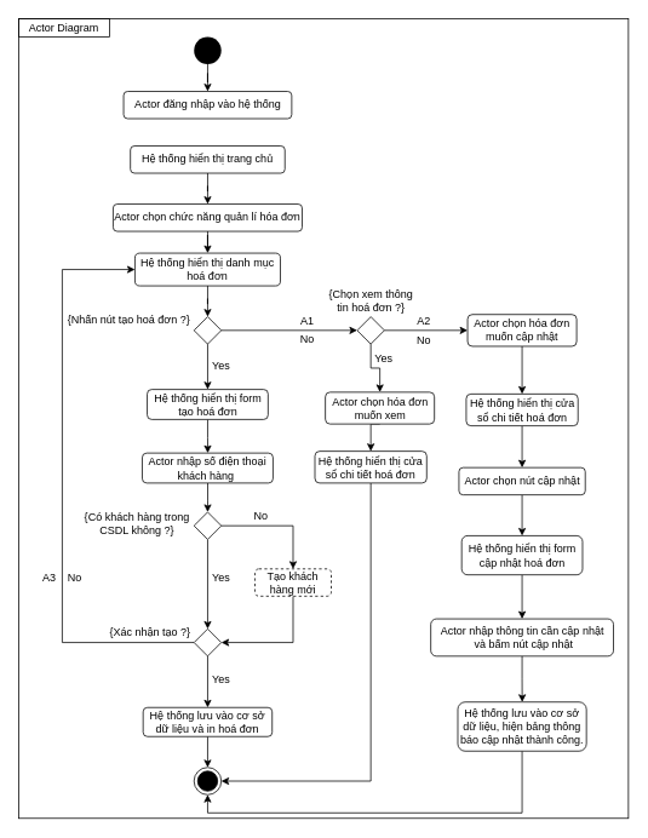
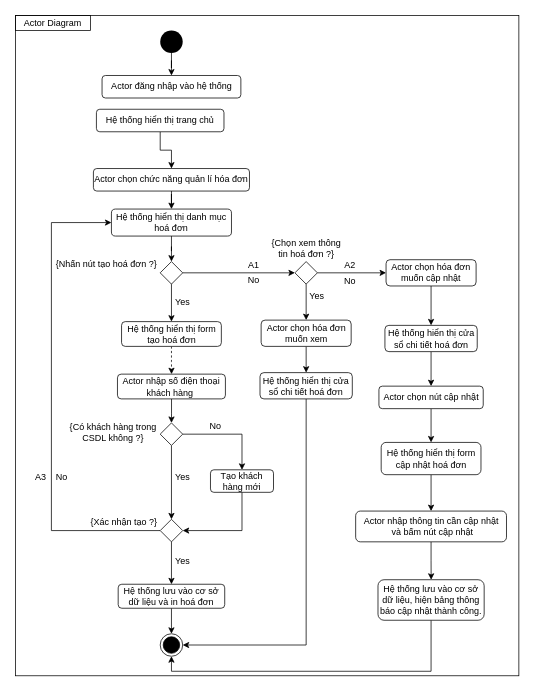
  <mxCell id="0" />
  <mxCell id="1" parent="0" />
  <mxCell id="2" style="edgeStyle=orthogonalEdgeStyle;rounded=0;orthogonalLoop=1;jettySize=auto;html=1;entryX=0.5;entryY=0;entryDx=0;entryDy=0;" parent="1" source="3" target="4" edge="1"><mxGeometry relative="1" as="geometry" /></mxCell>
  <mxCell id="3" value="" style="ellipse;fillColor=#000000;strokeColor=none;" parent="1" vertex="1"><mxGeometry x="213" y="40" width="30" height="30" as="geometry" /></mxCell>
  <mxCell id="4" value="Actor đăng nhập vào hệ thống" style="rounded=1;whiteSpace=wrap;html=1;fillColor=#FFFFFF;" parent="1" vertex="1"><mxGeometry x="135.5" y="100" width="185" height="30" as="geometry" /></mxCell>
  <mxCell id="5" value="" style="edgeStyle=orthogonalEdgeStyle;rounded=0;orthogonalLoop=1;jettySize=auto;html=1;" parent="1" source="6" target="8" edge="1"><mxGeometry relative="1" as="geometry" /></mxCell>
- <mxCell id="6" value="Hệ thống hiển thị trang chủ" style="rounded=1;whiteSpace=wrap;html=1;fillColor=#FFFFFF;" parent="1" vertex="1"><mxGeometry x="143" y="160" width="170" height="30" as="geometry" /></mxCell>
+ <mxCell id="6" value="Hệ thống hiển thị trang chủ" style="rounded=1;whiteSpace=wrap;html=1;fillColor=#FFFFFF;" parent="1" vertex="1"><mxGeometry x="128" y="145" width="170" height="30" as="geometry" /></mxCell>
  <mxCell id="7" value="" style="edgeStyle=orthogonalEdgeStyle;rounded=0;orthogonalLoop=1;jettySize=auto;html=1;" parent="1" source="8" target="10" edge="1"><mxGeometry relative="1" as="geometry" /></mxCell>
  <mxCell id="8" value="Actor chọn chức năng quản lí hóa đơn" style="rounded=1;whiteSpace=wrap;html=1;fillColor=#FFFFFF;" parent="1" vertex="1"><mxGeometry x="124" y="224" width="207.99" height="30" as="geometry" /></mxCell>
  <mxCell id="9" value="" style="edgeStyle=orthogonalEdgeStyle;rounded=0;orthogonalLoop=1;jettySize=auto;html=1;" parent="1" source="10" target="13" edge="1"><mxGeometry relative="1" as="geometry" /></mxCell>
  <mxCell id="10" value="Hệ thống hiển thị danh mục hoá đơn" style="rounded=1;whiteSpace=wrap;html=1;" parent="1" vertex="1"><mxGeometry x="148" y="278" width="160" height="36" as="geometry" /></mxCell>
  <mxCell id="11" value="" style="edgeStyle=orthogonalEdgeStyle;rounded=0;orthogonalLoop=1;jettySize=auto;html=1;" parent="1" source="13" target="16" edge="1"><mxGeometry relative="1" as="geometry" /></mxCell>
  <mxCell id="12" value="" style="edgeStyle=orthogonalEdgeStyle;rounded=0;orthogonalLoop=1;jettySize=auto;html=1;" parent="1" source="13" target="24" edge="1"><mxGeometry relative="1" as="geometry" /></mxCell>
  <mxCell id="13" value="" style="rhombus;" parent="1" vertex="1"><mxGeometry x="213" y="348" width="30" height="30" as="geometry" /></mxCell>
  <mxCell id="14" value="{Nhấn nút tạo hoá đơn ?}" style="text;html=1;strokeColor=none;fillColor=none;align=center;verticalAlign=middle;whiteSpace=wrap;rounded=0;" parent="1" vertex="1"><mxGeometry x="67" y="342" width="149" height="20" as="geometry" /></mxCell>
- <mxCell id="15" value="" style="edgeStyle=orthogonalEdgeStyle;rounded=0;orthogonalLoop=1;jettySize=auto;html=1;" parent="1" source="16" target="19" edge="1"><mxGeometry relative="1" as="geometry" /></mxCell>
+ <mxCell id="15" value="" style="edgeStyle=orthogonalEdgeStyle;rounded=0;orthogonalLoop=1;jettySize=auto;html=1;dashed=1;" parent="1" source="16" target="19" edge="1"><mxGeometry relative="1" as="geometry" /></mxCell>
  <mxCell id="16" value="Hệ thống hiển thị form tạo hoá đơn" style="rounded=1;whiteSpace=wrap;html=1;" parent="1" vertex="1"><mxGeometry x="161.5" y="428" width="133" height="33" as="geometry" /></mxCell>
  <mxCell id="17" value="&lt;div&gt;Yes&lt;/div&gt;" style="text;html=1;strokeColor=none;fillColor=none;align=center;verticalAlign=middle;whiteSpace=wrap;rounded=0;" parent="1" vertex="1"><mxGeometry x="228" y="393" width="30" height="20" as="geometry" /></mxCell>
  <mxCell id="18" value="" style="edgeStyle=orthogonalEdgeStyle;rounded=0;orthogonalLoop=1;jettySize=auto;html=1;" parent="1" source="19" target="45" edge="1"><mxGeometry relative="1" as="geometry" /></mxCell>
  <mxCell id="19" value="Actor nhập số điện thoại &lt;br&gt;khách hàng&amp;nbsp;" style="rounded=1;whiteSpace=wrap;html=1;" parent="1" vertex="1"><mxGeometry x="156.05" y="498" width="143.87" height="33" as="geometry" /></mxCell>
  <mxCell id="20" style="edgeStyle=orthogonalEdgeStyle;rounded=0;orthogonalLoop=1;jettySize=auto;html=1;exitX=0.5;exitY=1;exitDx=0;exitDy=0;entryX=0.5;entryY=0;entryDx=0;entryDy=0;" edge="1" parent="1" source="21" target="51"><mxGeometry relative="1" as="geometry" /></mxCell>
  <mxCell id="21" value="Hệ thống lưu vào cơ sở dữ liệu và in hoá đơn" style="rounded=1;whiteSpace=wrap;html=1;" parent="1" vertex="1"><mxGeometry x="157" y="778" width="142" height="32" as="geometry" /></mxCell>
  <mxCell id="22" style="edgeStyle=orthogonalEdgeStyle;rounded=0;orthogonalLoop=1;jettySize=auto;html=1;exitX=0.5;exitY=1;exitDx=0;exitDy=0;entryX=0.5;entryY=0;entryDx=0;entryDy=0;" edge="1" parent="1" source="24" target="56"><mxGeometry relative="1" as="geometry" /></mxCell>
  <mxCell id="23" style="edgeStyle=orthogonalEdgeStyle;rounded=0;orthogonalLoop=1;jettySize=auto;html=1;exitX=1;exitY=0.5;exitDx=0;exitDy=0;entryX=0;entryY=0.5;entryDx=0;entryDy=0;" edge="1" parent="1" source="24" target="60"><mxGeometry relative="1" as="geometry" /></mxCell>
  <mxCell id="24" value="" style="rhombus;" parent="1" vertex="1"><mxGeometry x="392.51" y="348" width="30" height="30" as="geometry" /></mxCell>
  <mxCell id="25" value="&lt;div&gt;No&lt;/div&gt;" style="text;html=1;strokeColor=none;fillColor=none;align=center;verticalAlign=middle;whiteSpace=wrap;rounded=0;" parent="1" vertex="1"><mxGeometry x="323" y="363" width="30" height="20" as="geometry" /></mxCell>
  <mxCell id="26" value="{Chọn xem thông tin hoá đơn ?}" style="text;html=1;strokeColor=none;fillColor=none;align=center;verticalAlign=middle;whiteSpace=wrap;rounded=0;" parent="1" vertex="1"><mxGeometry x="354.51" y="317" width="106" height="28" as="geometry" /></mxCell>
  <mxCell id="27" style="edgeStyle=orthogonalEdgeStyle;rounded=0;orthogonalLoop=1;jettySize=auto;html=1;exitX=0.5;exitY=1;exitDx=0;exitDy=0;entryX=1;entryY=0.5;entryDx=0;entryDy=0;" edge="1" parent="1" source="28" target="51"><mxGeometry relative="1" as="geometry" /></mxCell>
  <mxCell id="28" value="Hệ thống hiển thị cửa sổ chi tiết hoá đơn" style="rounded=1;whiteSpace=wrap;html=1;" parent="1" vertex="1"><mxGeometry x="346.01" y="496" width="123" height="35" as="geometry" /></mxCell>
  <mxCell id="29" value="&lt;div&gt;Yes&lt;/div&gt;" style="text;html=1;strokeColor=none;fillColor=none;align=center;verticalAlign=middle;whiteSpace=wrap;rounded=0;" parent="1" vertex="1"><mxGeometry x="406.51" y="385" width="30" height="20" as="geometry" /></mxCell>
  <mxCell id="30" value="" style="edgeStyle=orthogonalEdgeStyle;rounded=0;orthogonalLoop=1;jettySize=auto;html=1;exitX=0.5;exitY=1;exitDx=0;exitDy=0;" parent="1" source="61" target="32" edge="1"><mxGeometry relative="1" as="geometry"><mxPoint x="587.5" y="633" as="sourcePoint" /></mxGeometry></mxCell>
  <mxCell id="31" value="" style="edgeStyle=orthogonalEdgeStyle;rounded=0;orthogonalLoop=1;jettySize=auto;html=1;" parent="1" source="32" target="34" edge="1"><mxGeometry relative="1" as="geometry" /></mxCell>
  <mxCell id="32" value="Hệ thống hiển thị form cập nhật hoá đơn" style="rounded=1;whiteSpace=wrap;html=1;" parent="1" vertex="1"><mxGeometry x="507.5" y="589" width="133" height="43" as="geometry" /></mxCell>
  <mxCell id="33" value="" style="edgeStyle=orthogonalEdgeStyle;rounded=0;orthogonalLoop=1;jettySize=auto;html=1;" parent="1" source="34" target="36" edge="1"><mxGeometry relative="1" as="geometry" /></mxCell>
  <mxCell id="34" value="&lt;div&gt;Actor nhập thông tin cần cập nhật&lt;/div&gt;&amp;nbsp;và bấm nút cập nhật" style="rounded=1;whiteSpace=wrap;html=1;" parent="1" vertex="1"><mxGeometry x="473.5" y="680.5" width="201" height="41" as="geometry" /></mxCell>
  <mxCell id="35" style="edgeStyle=orthogonalEdgeStyle;rounded=0;orthogonalLoop=1;jettySize=auto;html=1;exitX=0.5;exitY=1;exitDx=0;exitDy=0;entryX=0.5;entryY=1;entryDx=0;entryDy=0;" edge="1" parent="1" source="36" target="51"><mxGeometry relative="1" as="geometry" /></mxCell>
  <mxCell id="36" value="Hệ thống lưu vào cơ sở dữ liệu, hiện bảng thông báo cập nhật thành công." style="rounded=1;whiteSpace=wrap;html=1;" parent="1" vertex="1"><mxGeometry x="503.25" y="772" width="141.5" height="54" as="geometry" /></mxCell>
  <mxCell id="37" value="" style="edgeStyle=orthogonalEdgeStyle;rounded=0;orthogonalLoop=1;jettySize=auto;html=1;" parent="1" source="39" target="21" edge="1"><mxGeometry relative="1" as="geometry" /></mxCell>
  <mxCell id="38" style="edgeStyle=orthogonalEdgeStyle;rounded=0;orthogonalLoop=1;jettySize=auto;html=1;entryX=0;entryY=0.5;entryDx=0;entryDy=0;exitX=0;exitY=0.5;exitDx=0;exitDy=0;" parent="1" source="39" target="10" edge="1"><mxGeometry relative="1" as="geometry"><Array as="points"><mxPoint x="68" y="706" /><mxPoint x="68" y="296" /></Array></mxGeometry></mxCell>
  <mxCell id="39" value="" style="rhombus;" parent="1" vertex="1"><mxGeometry x="213.01" y="691.5" width="30" height="30" as="geometry" /></mxCell>
  <mxCell id="40" value="{Xác nhận tạo ?}" style="text;html=1;strokeColor=none;fillColor=none;align=center;verticalAlign=middle;whiteSpace=wrap;rounded=0;" parent="1" vertex="1"><mxGeometry x="114" y="684" width="102" height="21" as="geometry" /></mxCell>
  <mxCell id="41" value="&lt;div&gt;Yes&lt;/div&gt;" style="text;html=1;strokeColor=none;fillColor=none;align=center;verticalAlign=middle;whiteSpace=wrap;rounded=0;" parent="1" vertex="1"><mxGeometry x="228" y="737" width="30" height="20" as="geometry" /></mxCell>
  <mxCell id="42" value="&lt;div&gt;No&lt;/div&gt;" style="text;html=1;strokeColor=none;fillColor=none;align=center;verticalAlign=middle;whiteSpace=wrap;rounded=0;" parent="1" vertex="1"><mxGeometry x="67" y="625.5" width="30" height="20" as="geometry" /></mxCell>
  <mxCell id="43" value="" style="edgeStyle=orthogonalEdgeStyle;rounded=0;orthogonalLoop=1;jettySize=auto;html=1;" parent="1" source="45" target="48" edge="1"><mxGeometry relative="1" as="geometry" /></mxCell>
  <mxCell id="44" value="" style="edgeStyle=orthogonalEdgeStyle;rounded=0;orthogonalLoop=1;jettySize=auto;html=1;entryX=0.5;entryY=0;entryDx=0;entryDy=0;" parent="1" source="45" target="39" edge="1"><mxGeometry relative="1" as="geometry" /></mxCell>
  <mxCell id="45" value="" style="rhombus;" parent="1" vertex="1"><mxGeometry x="213" y="563" width="30" height="30" as="geometry" /></mxCell>
  <mxCell id="46" value="{Có khách hàng trong CSDL không ?}" style="text;html=1;strokeColor=none;fillColor=none;align=center;verticalAlign=middle;whiteSpace=wrap;rounded=0;" parent="1" vertex="1"><mxGeometry x="85" y="558" width="131" height="35" as="geometry" /></mxCell>
  <mxCell id="47" style="edgeStyle=orthogonalEdgeStyle;rounded=0;orthogonalLoop=1;jettySize=auto;html=1;entryX=1;entryY=0.5;entryDx=0;entryDy=0;" parent="1" source="48" target="39" edge="1"><mxGeometry relative="1" as="geometry"><Array as="points"><mxPoint x="322" y="707" /></Array></mxGeometry></mxCell>
- <mxCell id="48" value="Tạo khách hàng mới" style="rounded=1;whiteSpace=wrap;html=1;dashed=1;" parent="1" vertex="1"><mxGeometry x="280" y="625.5" width="84" height="30" as="geometry" /></mxCell>
+ <mxCell id="48" value="Tạo khách hàng mới" style="rounded=1;whiteSpace=wrap;html=1;" parent="1" vertex="1"><mxGeometry x="280" y="625.5" width="84" height="30" as="geometry" /></mxCell>
  <mxCell id="49" value="&lt;div&gt;No&lt;/div&gt;" style="text;html=1;strokeColor=none;fillColor=none;align=center;verticalAlign=middle;whiteSpace=wrap;rounded=0;" parent="1" vertex="1"><mxGeometry x="272" y="558" width="30" height="20" as="geometry" /></mxCell>
  <mxCell id="50" value="&lt;div&gt;Yes&lt;/div&gt;" style="text;html=1;strokeColor=none;fillColor=none;align=center;verticalAlign=middle;whiteSpace=wrap;rounded=0;" parent="1" vertex="1"><mxGeometry x="228" y="625.5" width="30" height="20" as="geometry" /></mxCell>
  <mxCell id="51" value="" style="ellipse;html=1;shape=endState;fillColor=#000000;strokeColor=#000000;" parent="1" vertex="1"><mxGeometry x="212.99" y="844" width="30" height="30" as="geometry" /></mxCell>
  <mxCell id="52" value="" style="rounded=0;whiteSpace=wrap;html=1;fillColor=none;" parent="1" vertex="1"><mxGeometry x="20" y="20" width="671" height="880" as="geometry" /></mxCell>
  <mxCell id="53" value="Actor Diagram" style="rounded=0;whiteSpace=wrap;html=1;fillColor=none;" parent="1" vertex="1"><mxGeometry x="20" y="20" width="100" height="20" as="geometry" /></mxCell>
  <mxCell id="54" value="A1" style="text;html=1;strokeColor=none;fillColor=none;align=center;verticalAlign=middle;whiteSpace=wrap;rounded=0;" vertex="1" parent="1"><mxGeometry x="318" y="343" width="40" height="20" as="geometry" /></mxCell>
  <mxCell id="55" style="edgeStyle=orthogonalEdgeStyle;rounded=0;orthogonalLoop=1;jettySize=auto;html=1;exitX=0.5;exitY=1;exitDx=0;exitDy=0;entryX=0.5;entryY=0;entryDx=0;entryDy=0;" edge="1" parent="1" source="56" target="28"><mxGeometry relative="1" as="geometry" /></mxCell>
- <mxCell id="56" value="Actor chọn hóa đơn muốn xem" style="rounded=1;whiteSpace=wrap;html=1;" vertex="1" parent="1"><mxGeometry x="357.51" y="431" width="120" height="35" as="geometry" /></mxCell>
+ <mxCell id="56" value="Actor chọn hóa đơn muốn xem" style="rounded=1;whiteSpace=wrap;html=1;" vertex="1" parent="1"><mxGeometry x="347.51" y="426" width="120" height="35" as="geometry" /></mxCell>
  <mxCell id="57" style="edgeStyle=orthogonalEdgeStyle;rounded=0;orthogonalLoop=1;jettySize=auto;html=1;exitX=0.5;exitY=1;exitDx=0;exitDy=0;entryX=0.5;entryY=0;entryDx=0;entryDy=0;" edge="1" parent="1" source="58" target="61"><mxGeometry relative="1" as="geometry" /></mxCell>
  <mxCell id="58" value="Hệ thống hiển thị cửa sổ chi tiết hoá đơn" style="rounded=1;whiteSpace=wrap;html=1;" vertex="1" parent="1"><mxGeometry x="512.5" y="433" width="123" height="35" as="geometry" /></mxCell>
  <mxCell id="59" style="edgeStyle=orthogonalEdgeStyle;rounded=0;orthogonalLoop=1;jettySize=auto;html=1;exitX=0.5;exitY=1;exitDx=0;exitDy=0;entryX=0.5;entryY=0;entryDx=0;entryDy=0;" edge="1" parent="1" source="60" target="58"><mxGeometry relative="1" as="geometry" /></mxCell>
  <mxCell id="60" value="Actor chọn hóa đơn muốn cập nhật" style="rounded=1;whiteSpace=wrap;html=1;" vertex="1" parent="1"><mxGeometry x="514" y="345.5" width="120" height="35" as="geometry" /></mxCell>
  <mxCell id="61" value="Actor chọn nút cập nhật" style="rounded=1;whiteSpace=wrap;html=1;" vertex="1" parent="1"><mxGeometry x="504.5" y="514" width="139" height="30" as="geometry" /></mxCell>
  <mxCell id="62" value="A2" style="text;html=1;strokeColor=none;fillColor=none;align=center;verticalAlign=middle;whiteSpace=wrap;rounded=0;" vertex="1" parent="1"><mxGeometry x="446" y="343" width="40" height="20" as="geometry" /></mxCell>
  <mxCell id="63" value="No" style="text;html=1;strokeColor=none;fillColor=none;align=center;verticalAlign=middle;whiteSpace=wrap;rounded=0;" vertex="1" parent="1"><mxGeometry x="446" y="365" width="40" height="20" as="geometry" /></mxCell>
  <mxCell id="64" value="A3" style="text;html=1;strokeColor=none;fillColor=none;align=center;verticalAlign=middle;whiteSpace=wrap;rounded=0;" vertex="1" parent="1"><mxGeometry x="34" y="625.5" width="40" height="20" as="geometry" /></mxCell>
